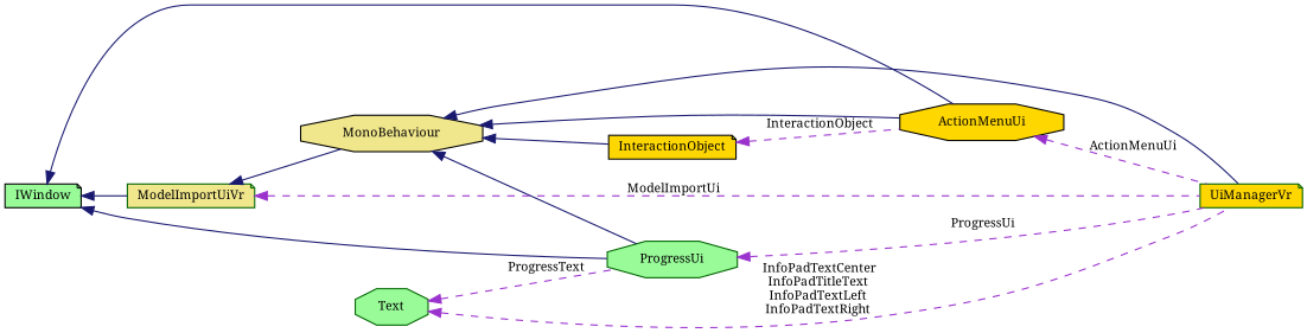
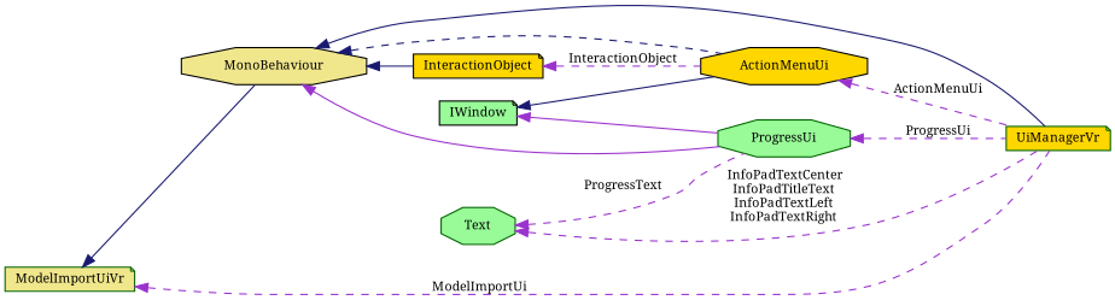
  digraph {
    fontname="Noto Serif"
    rankdir=LR
    node [color=darkgreen fillcolor=gold fontname="Noto Serif" fontsize=10 shape=note style=filled]
    edge [color=midnightblue dir=back fontname="Noto Serif" fontsize=10 labelfontname=Helvetica labelfontsize=10 style=solid]
    n1 [fontcolor=black height=0.2 label=UiManagerVr width=0.4]
    n2 [color=black fillcolor=khaki height=0.2 label=MonoBehaviour shape=octagon width=0.4]
    n3 [color=black height=0.2 label=ActionMenuUi shape=octagon width=0.4]
    n4 [color=black height=0.2 label=InteractionObject width=0.4]
    n5 [fillcolor=palegreen height=0.2 label=ProgressUi shape=octagon width=0.4]
    n6 [fillcolor=khaki height=0.2 label=ModelImportUiVr width=0.4]
    n7 [fillcolor=palegreen height=0.2 label=Text shape=octagon width=0.4]
    n8 [color=black fillcolor=palegreen height=0.2 label=IWindow width=0.4]
    n2 -> n1
-   n2 -> n3
+   n2 -> n3 [style=dashed]
    n2 -> n4
-   n2 -> n5
+   n2 -> n5 [color=darkorchid3]
    n3 -> n1 [color=darkorchid3 label=" ActionMenuUi" style=dashed]
    n4 -> n3 [color=darkorchid3 label=" InteractionObject" style=dashed]
    n5 -> n1 [color=darkorchid3 label=" ProgressUi" style=dashed]
    n6 -> n1 [color=darkorchid3 label=" ModelImportUi" style=dashed]
    n6 -> n2
    n7 -> n1 [color=darkorchid3 label=" InfoPadTextCenter\nInfoPadTitleText\nInfoPadTextLeft\nInfoPadTextRight" style=dashed]
    n7 -> n5 [color=darkorchid3 label=" ProgressText" style=dashed]
    n8 -> n3
-   n8 -> n5
-   n8 -> n6
+   n8 -> n5 [color=darkorchid3]
  }
